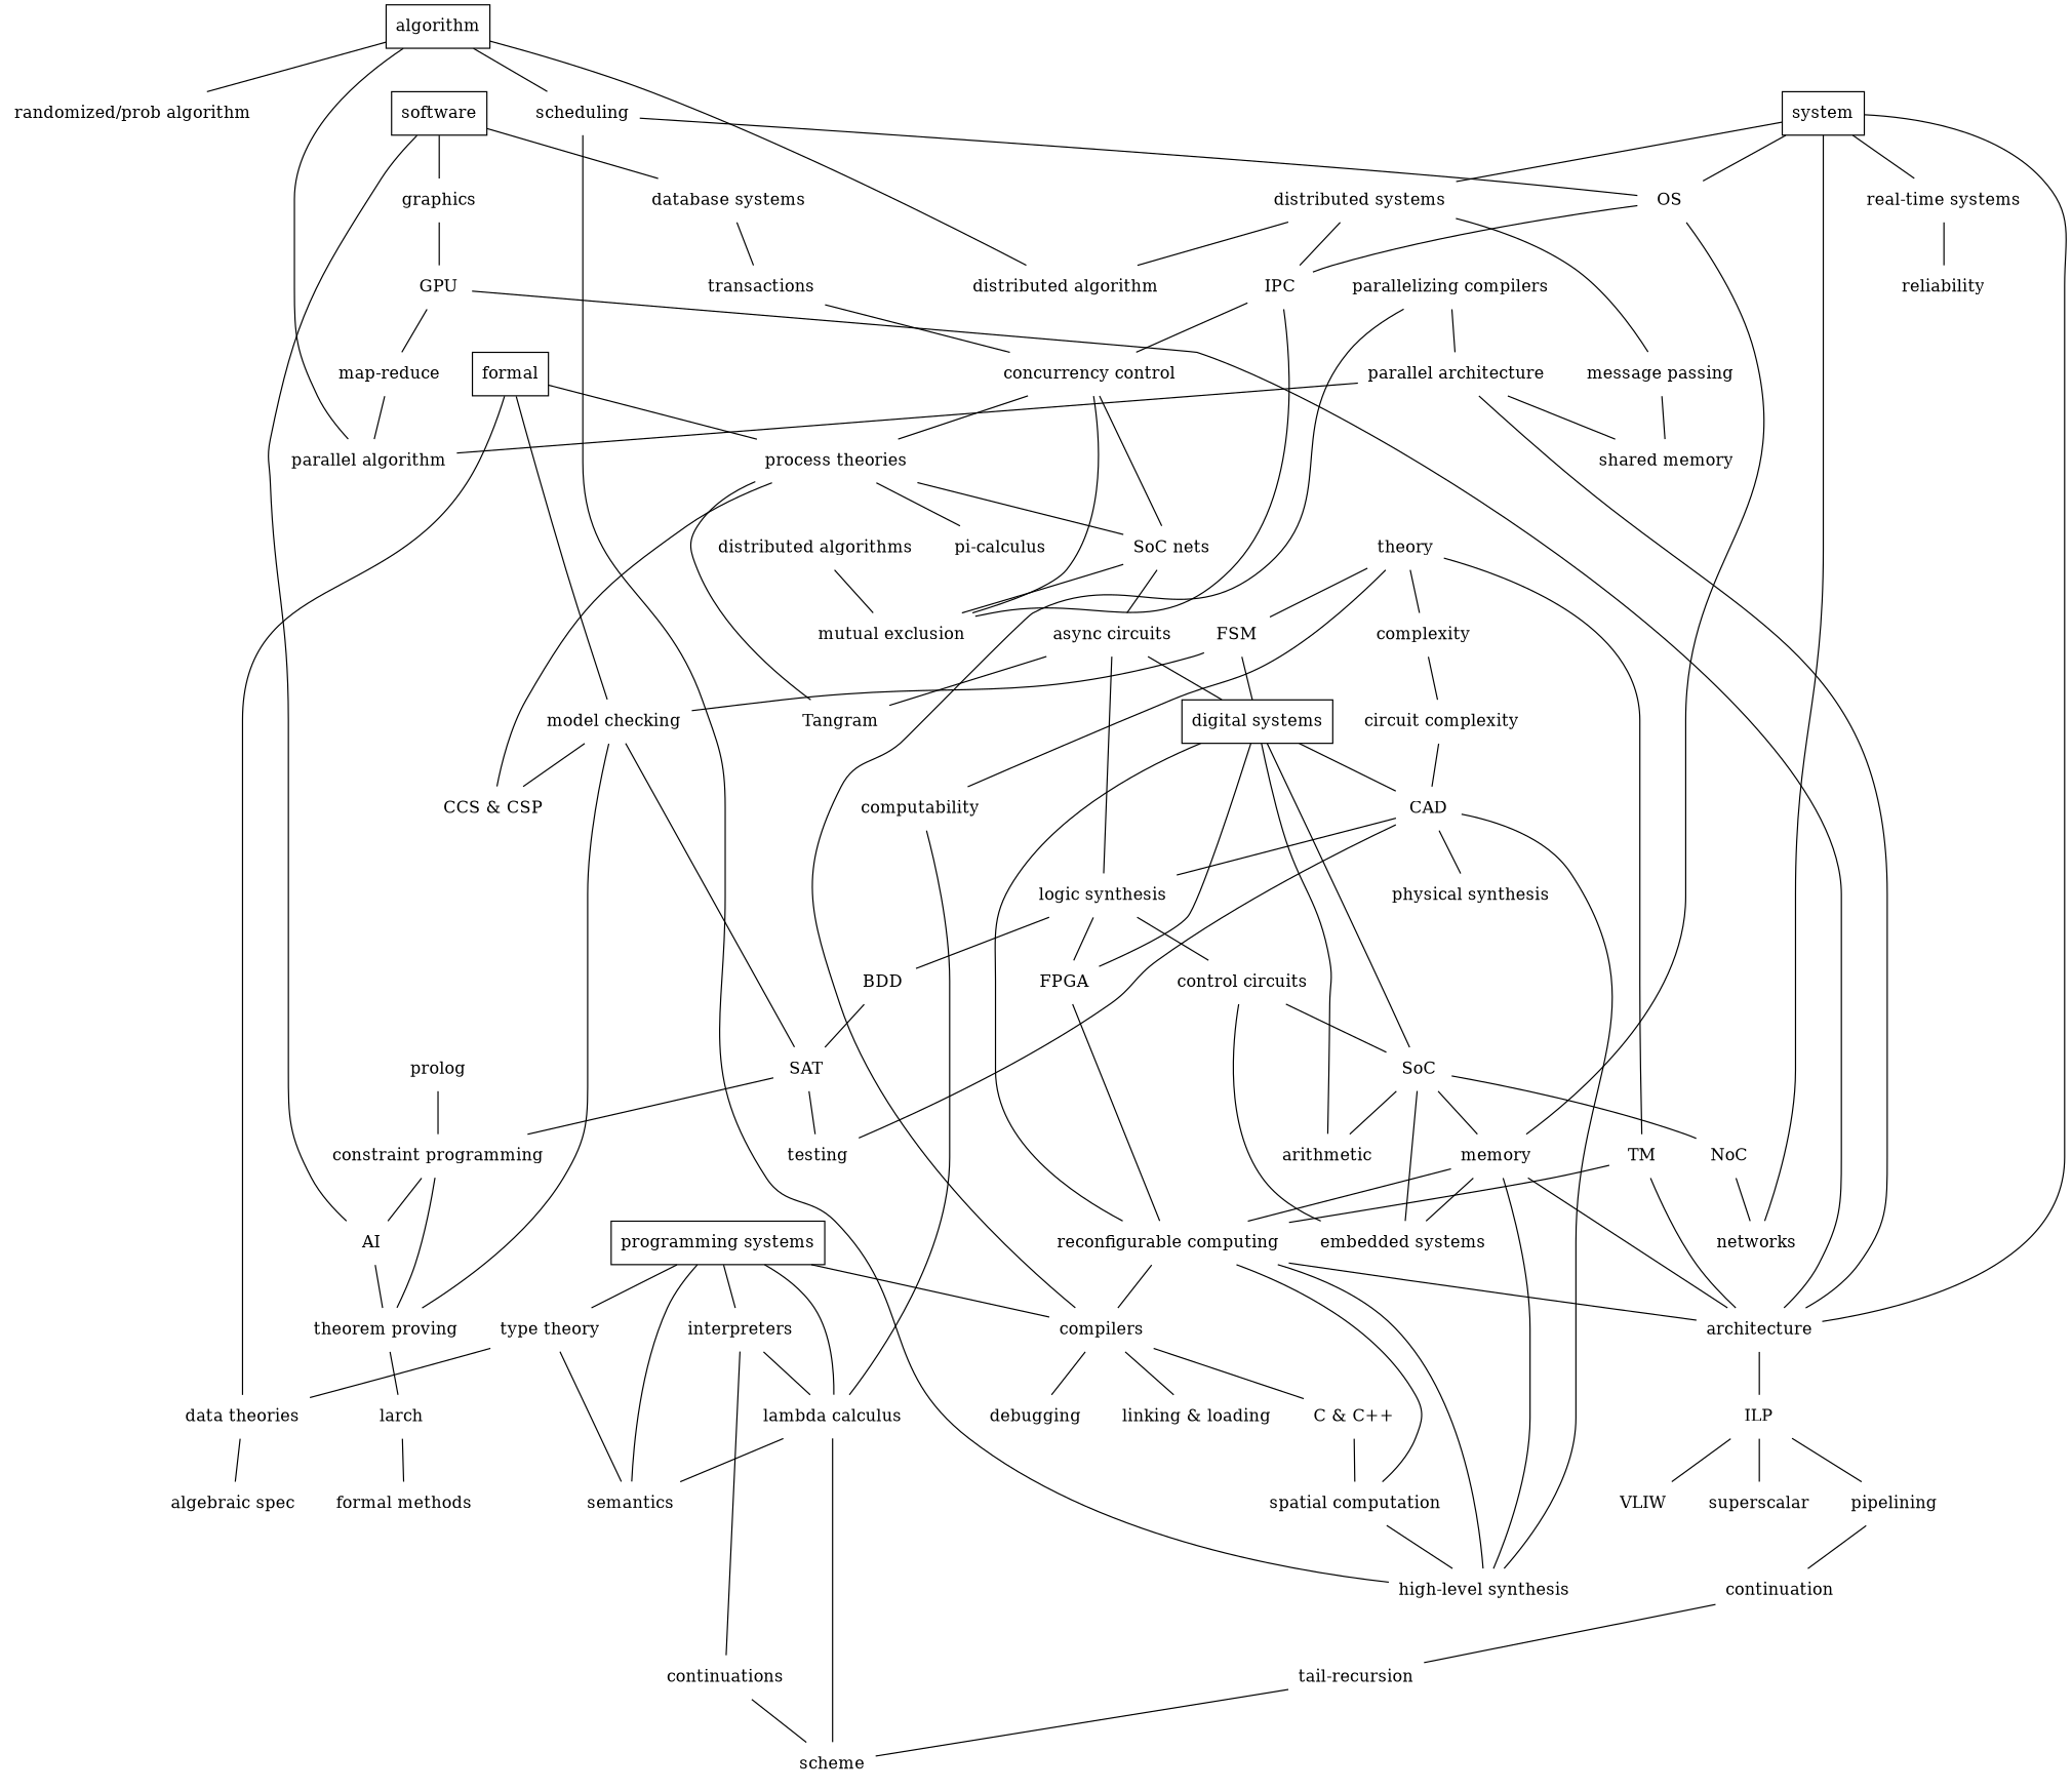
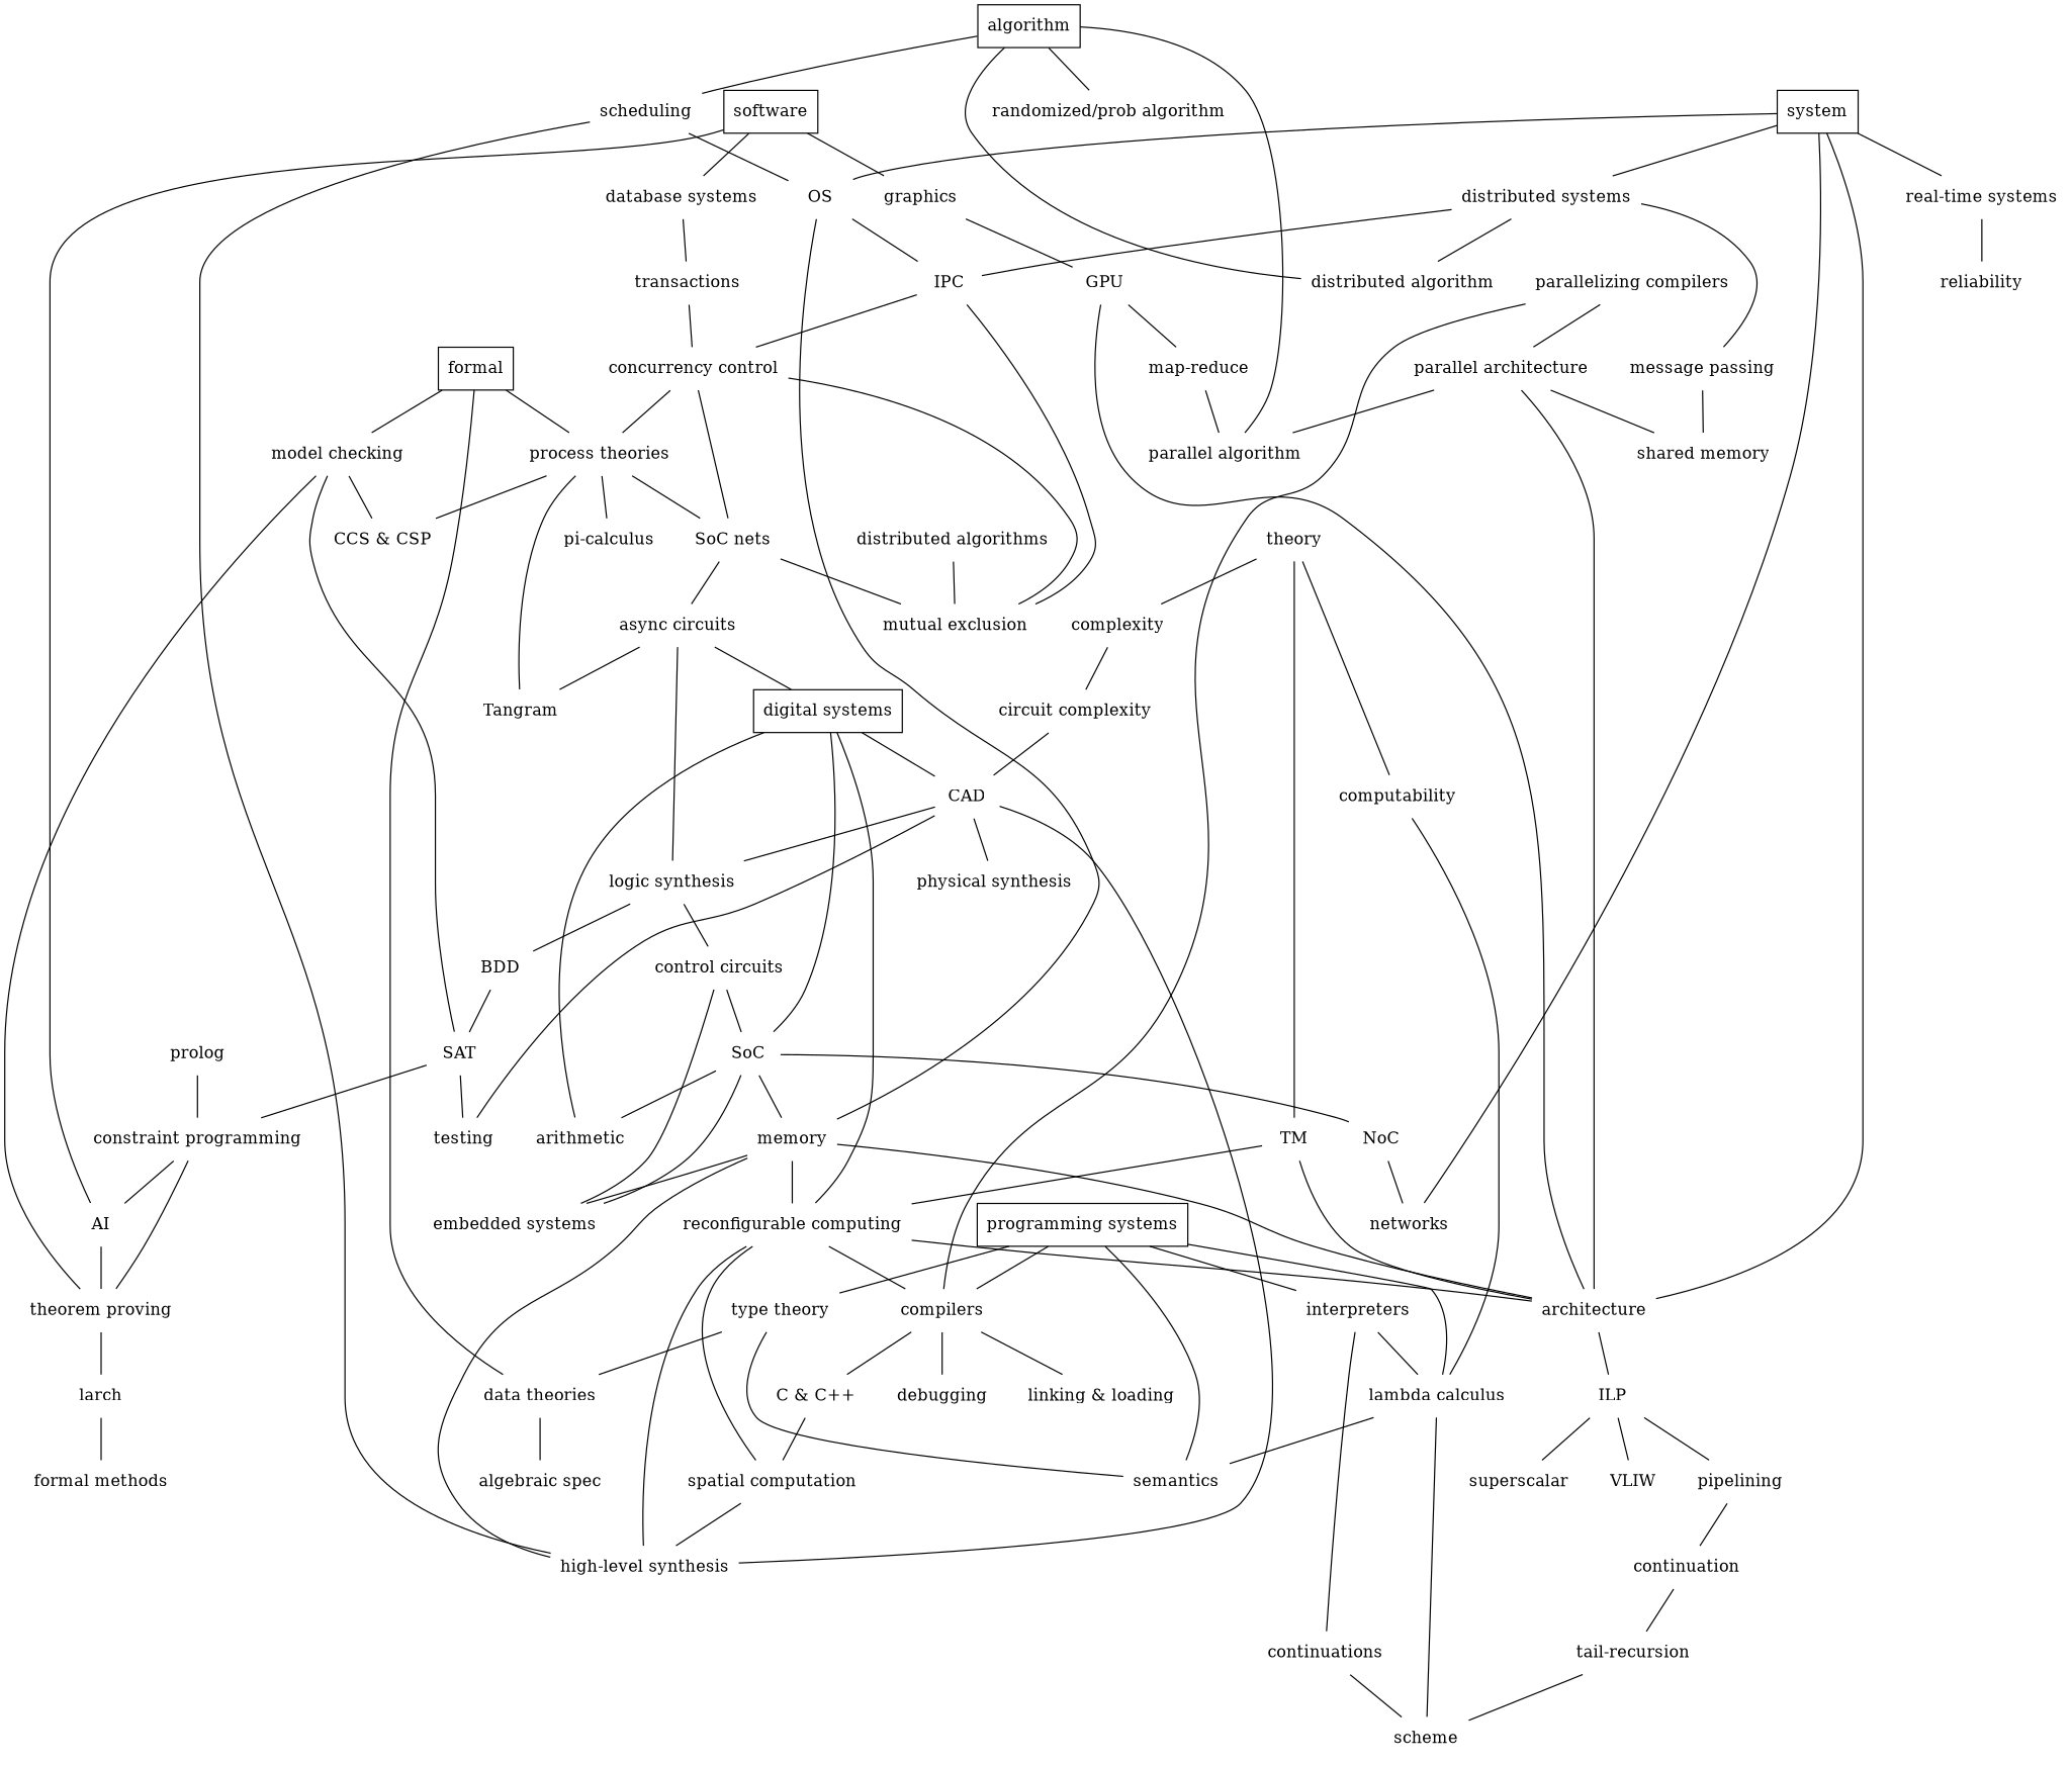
  graph {
    node [shape=plaintext]
    algorithm [shape=box]
    "distributed algorithm"
    "parallel algorithm"
    "randomized/prob algorithm"
    scheduling
    OS
    "high-level synthesis"
    system [shape=box]
    networks
    architecture
    "distributed systems"
    "real-time systems"
    ILP
    IPC
    memory
    "message passing"
    reliability
    software [shape=box]
    "database systems"
    AI
    graphics
    transactions
    "theorem proving"
    GPU
    formal [shape=box]
    "process theories"
    "data theories"
    "model checking"
    n29 [label="SoC nets"]
    "pi-calculus"
    "CCS \& CSP"
    "algebraic spec"
    SAT
    "programming systems" [shape=box]
    "lambda calculus"
    semantics
    "type theory"
    compilers
    interpreters
    scheme
    debugging
    "linking \& loading"
    "C \& C++"
    continuations
    VLIW
    superscalar
    pipelining
    "concurrency control"
    "reconfigurable computing"
    "embedded systems"
    "shared memory"
    "mutual exclusion"
    "async circuits"
    larch
    testing
    "constraint programming"
    "formal methods"
    "parallel architecture"
    "spatial computation"
    "parallelizing compilers"
    theory
-   FSM
    computability
    complexity
    TM
    "digital systems" [shape=box]
    "circuit complexity"
    CAD
    SoC
    "logic synthesis"
    "physical synthesis"
    NoC
    arithmetic
-   FPGA
    BDD
    "control circuits"
    prolog
    Tangram
    "distributed algorithms"
    "map-reduce"
    continuation
    "tail-recursion"
    algorithm -- "distributed algorithm"
    algorithm -- "parallel algorithm"
    algorithm -- "randomized/prob algorithm"
    algorithm -- scheduling
    scheduling -- OS
    scheduling -- "high-level synthesis"
    OS -- IPC
    OS -- memory
    "high-level synthesis" -- "reconfigurable computing"
    system -- OS
    system -- networks
    system -- architecture
    system -- "distributed systems"
    system -- "real-time systems"
    architecture -- ILP
    "distributed systems" -- "distributed algorithm"
    "distributed systems" -- IPC
    "distributed systems" -- "message passing"
    "real-time systems" -- reliability
    ILP -- VLIW
    ILP -- superscalar
    ILP -- pipelining
    IPC -- "concurrency control"
    memory -- "high-level synthesis"
    memory -- architecture
    memory -- "reconfigurable computing"
    memory -- "embedded systems"
    "message passing" -- "shared memory"
    software -- "database systems"
    software -- AI
    software -- graphics
    "database systems" -- transactions
    AI -- "theorem proving"
    graphics -- GPU
    transactions -- "concurrency control"
    "theorem proving" -- larch
    GPU -- architecture
    GPU -- "map-reduce"
    formal -- "process theories"
    formal -- "data theories"
    formal -- "model checking"
    "process theories" -- n29
    "process theories" -- "pi-calculus"
    "process theories" -- "CCS \& CSP"
    "data theories" -- "algebraic spec"
    "model checking" -- "theorem proving"
    "model checking" -- "CCS \& CSP"
    "model checking" -- SAT
    n29 -- "mutual exclusion"
    n29 -- "async circuits"
    SAT -- testing
    SAT -- "constraint programming"
    "programming systems" -- "lambda calculus"
    "programming systems" -- semantics
    "programming systems" -- "type theory"
    "programming systems" -- compilers
    "programming systems" -- interpreters
    "lambda calculus" -- semantics
    "lambda calculus" -- scheme
    "type theory" -- "data theories"
    "type theory" -- semantics
    compilers -- debugging
    compilers -- "linking \& loading"
    compilers -- "C \& C++"
    interpreters -- "lambda calculus"
    interpreters -- continuations
    "C \& C++" -- "spatial computation"
    continuations -- scheme
    pipelining -- continuation
    "concurrency control" -- "process theories"
    "concurrency control" -- n29
    "reconfigurable computing" -- architecture
    "reconfigurable computing" -- compilers
    "mutual exclusion" -- IPC
    "mutual exclusion" -- "concurrency control"
    "async circuits" -- "digital systems"
    "async circuits" -- "logic synthesis"
    "async circuits" -- Tangram
    larch -- "formal methods"
    "constraint programming" -- AI
    "constraint programming" -- "theorem proving"
    "parallel architecture" -- "parallel algorithm"
    "parallel architecture" -- architecture
    "parallel architecture" -- "shared memory"
    "spatial computation" -- "high-level synthesis"
    "spatial computation" -- "reconfigurable computing"
    "parallelizing compilers" -- compilers
    "parallelizing compilers" -- "parallel architecture"
-   theory -- FSM
    theory -- computability
    theory -- complexity
    theory -- TM
-   FSM -- "model checking"
-   FSM -- "digital systems"
    computability -- "lambda calculus"
    complexity -- "circuit complexity"
    TM -- architecture
    TM -- "reconfigurable computing"
    "digital systems" -- "reconfigurable computing"
    "digital systems" -- CAD
    "digital systems" -- SoC
    "circuit complexity" -- CAD
    CAD -- "high-level synthesis"
    CAD -- testing
    CAD -- "logic synthesis"
    CAD -- "physical synthesis"
    SoC -- memory
    SoC -- "embedded systems"
    SoC -- NoC
    SoC -- arithmetic
-   "logic synthesis" -- FPGA
    "logic synthesis" -- BDD
    "logic synthesis" -- "control circuits"
    NoC -- networks
    arithmetic -- "digital systems"
-   FPGA -- "reconfigurable computing"
-   FPGA -- "digital systems"
    BDD -- SAT
    "control circuits" -- "embedded systems"
    "control circuits" -- SoC
    prolog -- "constraint programming"
    Tangram -- "process theories"
    "distributed algorithms" -- "mutual exclusion"
    "map-reduce" -- "parallel algorithm"
    continuation -- "tail-recursion"
    "tail-recursion" -- scheme
  }
